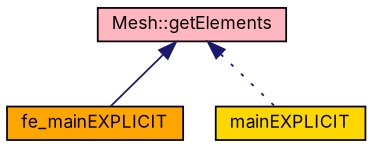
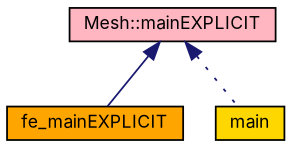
  digraph {
    fontname=Inter
    rankdir=TB
    node [color=black fontname=Inter fontsize=10 shape=record style=filled]
    edge [color=midnightblue dir=back fontname=Inter fontsize=10 labelfontname=Helvetica labelfontsize=10]
-   n1 [fillcolor=lightpink fontcolor=black height=0.2 label="Mesh::getElements" width=0.4]
+   n1 [fillcolor=lightpink fontcolor=black height=0.2 label="Mesh::mainEXPLICIT" width=0.4]
    n2 [fillcolor=orange height=0.2 label=fe_mainEXPLICIT width=0.4]
-   n3 [fillcolor=gold height=0.2 label=mainEXPLICIT width=0.4]
+   n3 [fillcolor=gold height=0.2 label=main width=0.4]
    n1 -> n2 [style=solid]
    n1 -> n3 [style=dotted]
  }
